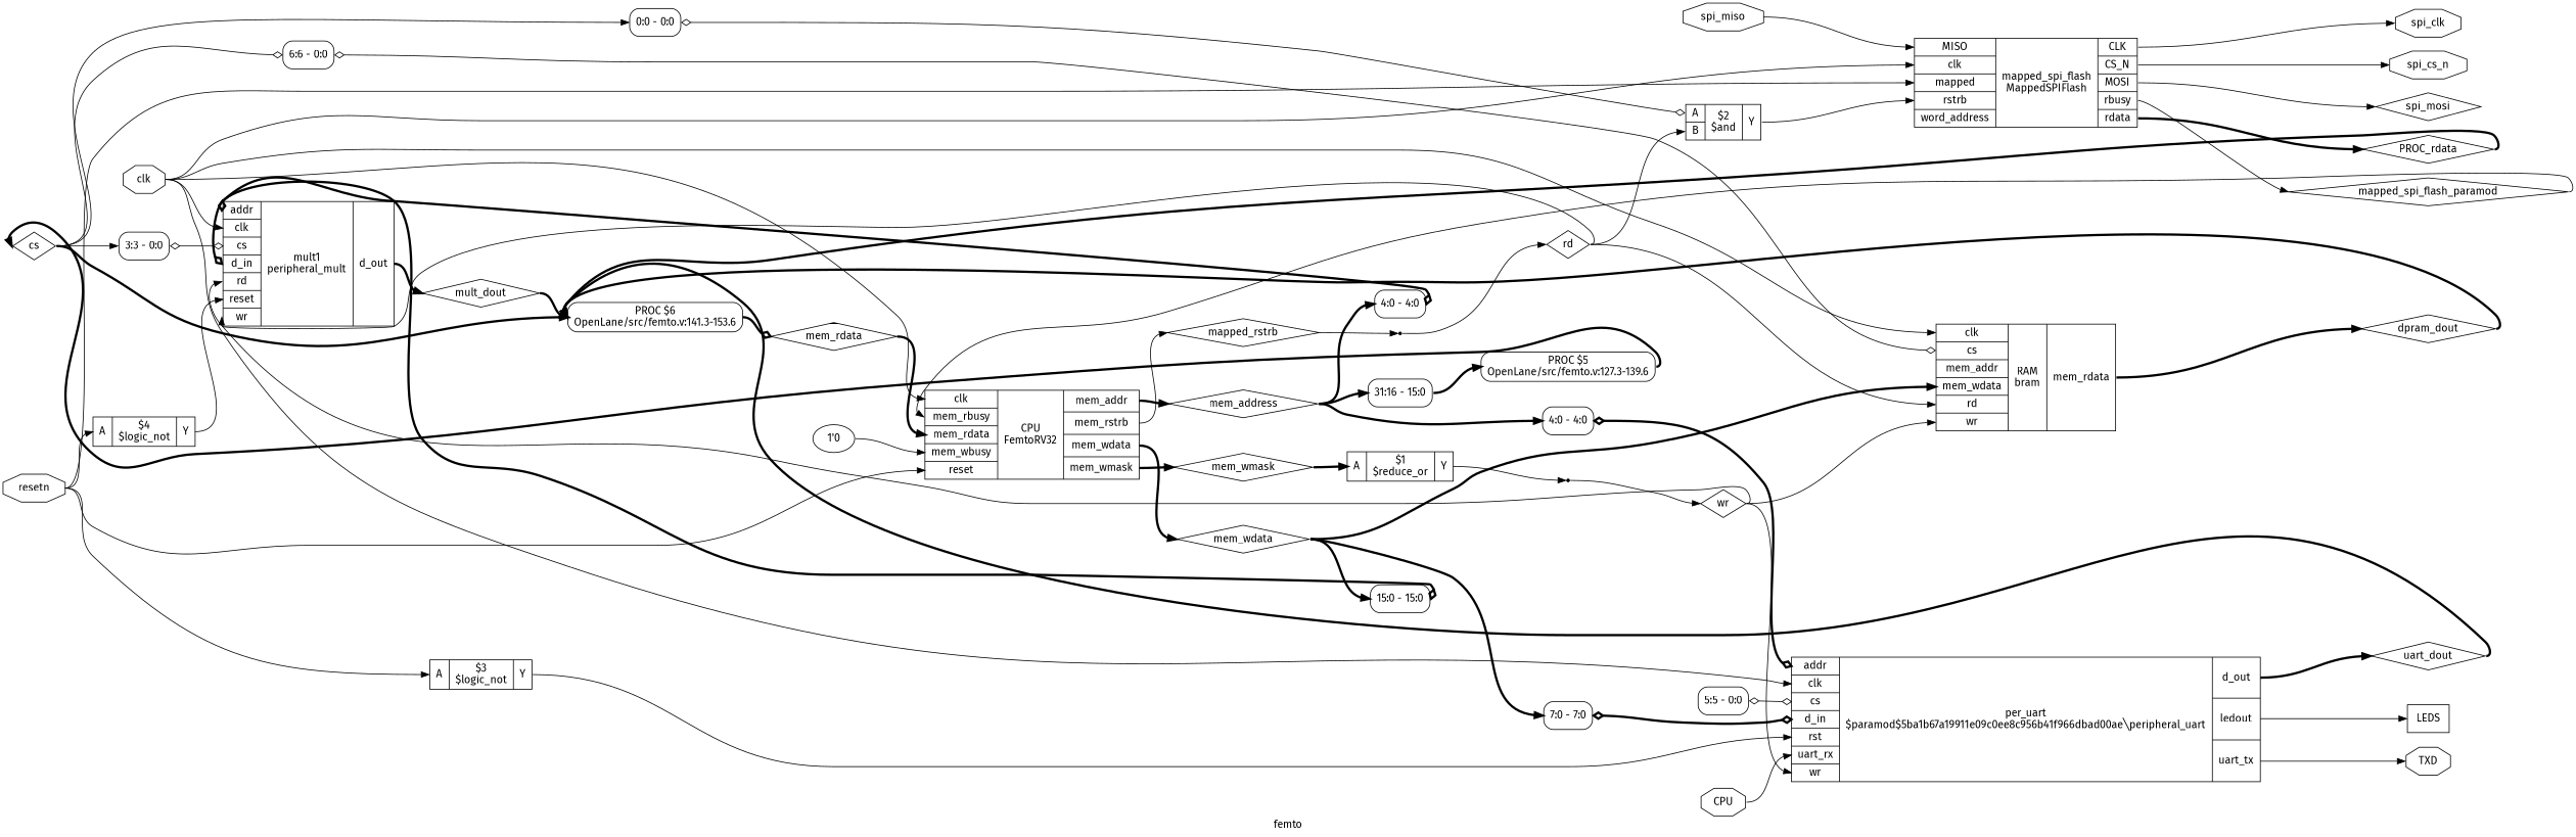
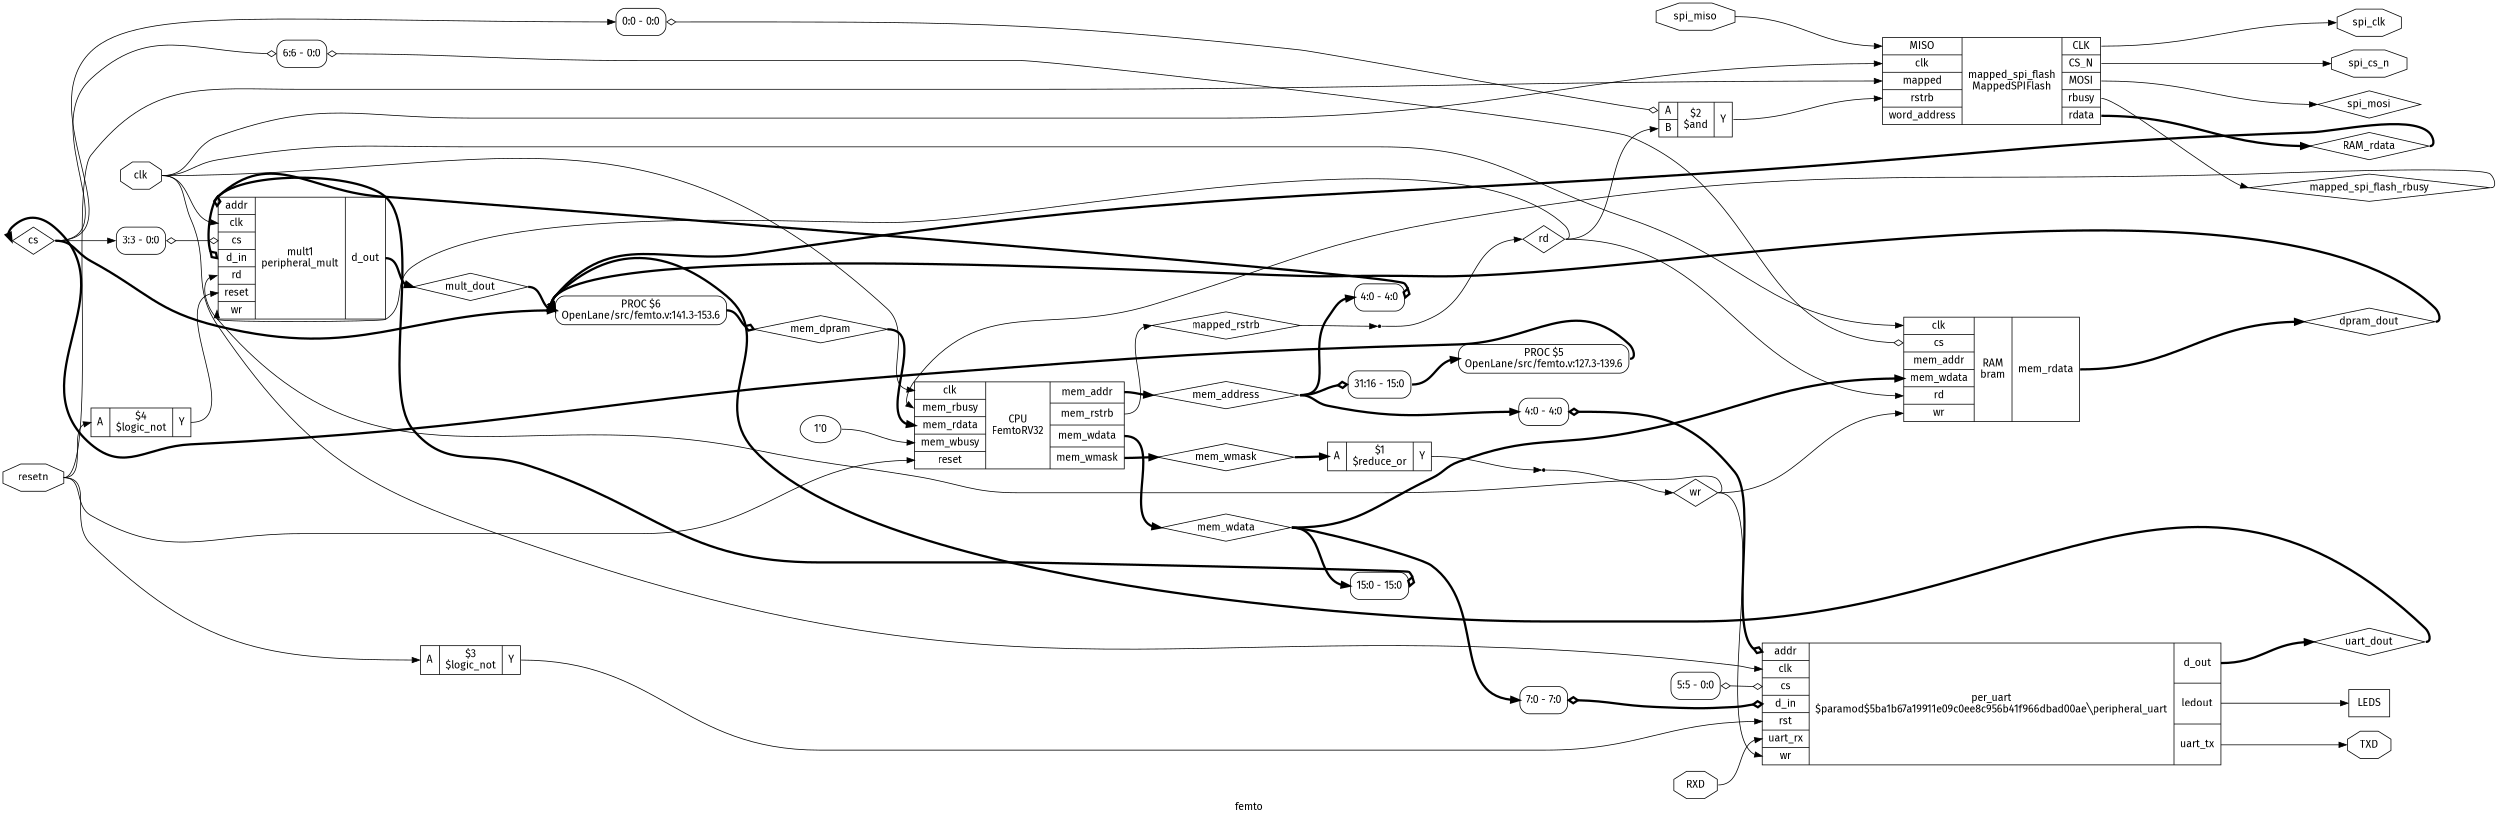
  digraph {
    fontname="Fira Sans"
    label=femto
    rankdir=LR
    remincross=true
    node [color=black fontcolor=black fontname="Fira Sans" shape=record]
    edge [color=black fontcolor=black fontname="Fira Sans" headport=w tailport=e]
    n1 [label=cs shape=diamond]
    n2 [label="<s0> 3:3 - 0:0 " style=rounded]
    n3 [label="<s0> 0:0 - 0:0 " style=rounded]
    n4 [label="<s0> 6:6 - 0:0 " style=rounded]
    n5 [label="PROC $6\nOpenLane/src/femto.v:141.3-153.6" shape=box style=rounded color="" fontcolor=""]
    n6 [label="{{<p34> addr|<p30> clk|<p9> cs|<p35> d_in|<p13> rd|<p36> reset|<p14> wr}|mult1\nperipheral_mult|{<p37> d_out}}" color="" fontcolor=""]
    n7 [label="<s0> 5:5 - 0:0 " style=rounded]
    n8 [label="{{<p34> addr|<p30> clk|<p9> cs|<p35> d_in|<p40> rst|<p41> uart_rx|<p14> wr}|per_uart\n$paramod$5ba1b67a19911e09c0ee8c956b41f966dbad00ae&#9586;peripheral_uart|{<p37> d_out|<p42> ledout|<p43> uart_tx}}" color="" fontcolor=""]
    n9 [label="{{<p31> A|<p45> B}|$2\n$and|{<p32> Y}}" color="" fontcolor=""]
    n10 [label="{{<p30> clk|<p9> cs|<p56> mem_addr|<p18> mem_wdata|<p13> rd|<p14> wr}|RAM\nbram|{<p20> mem_rdata}}" color="" fontcolor=""]
-   n11 [label=mem_rdata shape=diamond]
+   n11 [label=mem_dpram shape=diamond]
    n12 [label=dpram_dout shape=diamond]
    n13 [label=mult_dout shape=diamond]
    n14 [label=uart_dout shape=diamond]
    n15 [label=rd shape=diamond]
    n16 [label="{{<p47> MISO|<p30> clk|<p36> mapped|<p48> rstrb|<p49> word_address}|mapped_spi_flash\nMappedSPIFlash|{<p50> CLK|<p51> CS_N|<p52> MOSI|<p53> rbusy|<p54> rdata}}" color="" fontcolor=""]
    n17 [label=wr shape=diamond]
    n18 [label=TXD shape=octagon]
    n19 [label=LEDS shape=box]
-   n20 [label=PROC_rdata shape=diamond]
-   n21 [label=mapped_spi_flash_paramod shape=diamond]
+   n20 [label=RAM_rdata shape=diamond]
+   n21 [label=mapped_spi_flash_rbusy shape=diamond]
    n22 [label="{{<p30> clk|<p59> mem_rbusy|<p20> mem_rdata|<p60> mem_wbusy|<p36> reset}|CPU\nFemtoRV32|{<p56> mem_addr|<p19> mem_rstrb|<p18> mem_wdata|<p17> mem_wmask}}" color="" fontcolor=""]
    n23 [label=mem_wmask shape=diamond]
    n24 [label=mem_wdata shape=diamond]
    n25 [label=mapped_rstrb shape=diamond]
    n26 [label=mem_address shape=diamond]
    n27 [label="{{<p31> A}|$1\n$reduce_or|{<p32> Y}}" color="" fontcolor=""]
    x14 [shape=point color="" fontcolor=""]
    n29 [label="<s0> 15:0 - 15:0 " style=rounded]
    n30 [label="<s0> 7:0 - 7:0 " style=rounded]
    x15 [shape=point color="" fontcolor=""]
    n32 [label="<s0> 4:0 - 4:0 " style=rounded]
    n33 [label="<s0> 4:0 - 4:0 " style=rounded]
    n34 [label="<s0> 31:16 - 15:0 " style=rounded]
    n35 [label="PROC $5\nOpenLane/src/femto.v:127.3-139.6" shape=box style=rounded color="" fontcolor=""]
-   n36 [label=CPU shape=octagon]
+   n36 [label=RXD shape=octagon]
    n37 [label=spi_clk shape=octagon]
    n38 [label=spi_cs_n shape=octagon]
    n39 [label=spi_miso shape=octagon]
    n40 [label=spi_mosi shape=diamond]
    n41 [label=resetn shape=octagon]
    n42 [label="{{<p31> A}|$4\n$logic_not|{<p32> Y}}" color="" fontcolor=""]
    n43 [label="{{<p31> A}|$3\n$logic_not|{<p32> Y}}" color="" fontcolor=""]
    n44 [label=clk shape=octagon]
    n45 [label="1'0" color="" fontcolor="" shape=""]
    n1 -> n2 [headport="s0:w"]
    n1 -> n3 [headport="s0:w"]
    n1 -> n4 [arrowhead=odiamond headport="s0:w"]
    n1 -> n5 [style="setlinewidth(3)"]
    n2 -> n6 [arrowhead=odiamond arrowtail=odiamond dir=both headport="p9:w"]
    n3 -> n9 [arrowhead=odiamond arrowtail=odiamond dir=both headport="p31:w"]
    n4 -> n10 [arrowhead=odiamond arrowtail=odiamond dir=both headport="p9:w"]
    n5 -> n11 [arrowhead=odiamond style="setlinewidth(3)"]
    n6 -> n13 [style="setlinewidth(3)" tailport="p37:e"]
    n7 -> n8 [arrowhead=odiamond arrowtail=odiamond dir=both headport="p9:w"]
    n8 -> n14 [style="setlinewidth(3)" tailport="p37:e"]
    n8 -> n18 [tailport="p43:e"]
    n8 -> n19 [tailport="p42:e"]
    n9 -> n16 [headport="p48:w" tailport="p32:e"]
    n10 -> n12 [style="setlinewidth(3)" tailport="p20:e"]
    n11 -> n22 [headport="p20:w" style="setlinewidth(3)"]
    n12 -> n5 [style="setlinewidth(3)"]
    n13 -> n5 [style="setlinewidth(3)"]
    n14 -> n5 [style="setlinewidth(3)"]
    n15 -> n6 [headport="p13:w"]
    n15 -> n9 [headport="p45:w"]
    n15 -> n10 [headport="p13:w"]
    n16 -> n20 [style="setlinewidth(3)" tailport="p54:e"]
    n16 -> n21 [tailport="p53:e"]
    n16 -> n37 [tailport="p50:e"]
    n16 -> n38 [tailport="p51:e"]
    n16 -> n40 [tailport="p52:e"]
    n17 -> n6 [headport="p14:w"]
    n17 -> n8 [headport="p14:w"]
    n17 -> n10 [headport="p14:w"]
    n20 -> n5 [style="setlinewidth(3)"]
    n21 -> n22 [headport="p59:w"]
    n22 -> n23 [style="setlinewidth(3)" tailport="p17:e"]
    n22 -> n24 [style="setlinewidth(3)" tailport="p18:e"]
    n22 -> n25 [tailport="p19:e"]
    n22 -> n26 [style="setlinewidth(3)" tailport="p56:e"]
    n23 -> n27 [headport="p31:w" style="setlinewidth(3)"]
    n24 -> n10 [headport="p18:w" style="setlinewidth(3)"]
    n24 -> n29 [headport="s0:w" style="setlinewidth(3)"]
    n24 -> n30 [headport="s0:w" style="setlinewidth(3)"]
    n25 -> x15
    n26 -> n32 [headport="s0:w" style="setlinewidth(3)"]
    n26 -> n33 [headport="s0:w" style="setlinewidth(3)"]
-   n26 -> n34 [headport="s0:w" style="setlinewidth(3)"]
+   n26 -> n34 [headport="s0:w" style="setlinewidth(3)" arrowhead=odiamond]
    n27 -> x14 [tailport="p32:e"]
    x14 -> n17
    n29 -> n6 [arrowhead=odiamond arrowtail=odiamond dir=both headport="p35:w" style="setlinewidth(3)"]
    n30 -> n8 [arrowhead=odiamond arrowtail=odiamond dir=both headport="p35:w" style="setlinewidth(3)"]
    x15 -> n15
    n32 -> n6 [arrowhead=odiamond arrowtail=odiamond dir=both headport="p34:w" style="setlinewidth(3)"]
    n33 -> n8 [arrowhead=odiamond arrowtail=odiamond dir=both headport="p34:w" style="setlinewidth(3)"]
    n34 -> n35 [style="setlinewidth(3)"]
    n35 -> n1 [style="setlinewidth(3)"]
    n36 -> n8 [headport="p41:w"]
    n39 -> n16 [headport="p47:w"]
    n41 -> n16 [headport="p36:w"]
    n41 -> n22 [headport="p36:w"]
    n41 -> n42 [headport="p31:w"]
    n41 -> n43 [headport="p31:w"]
    n42 -> n6 [headport="p36:w" tailport="p32:e"]
    n43 -> n8 [headport="p40:w" tailport="p32:e"]
    n44 -> n6 [headport="p30:w"]
    n44 -> n8 [headport="p30:w"]
    n44 -> n10 [headport="p30:w"]
    n44 -> n16 [headport="p30:w"]
    n44 -> n22 [headport="p30:w"]
    n45 -> n22 [headport="p60:w"]
  }
